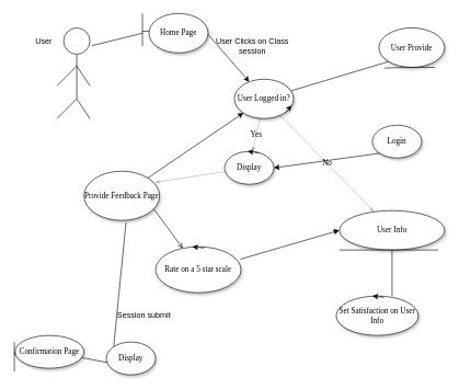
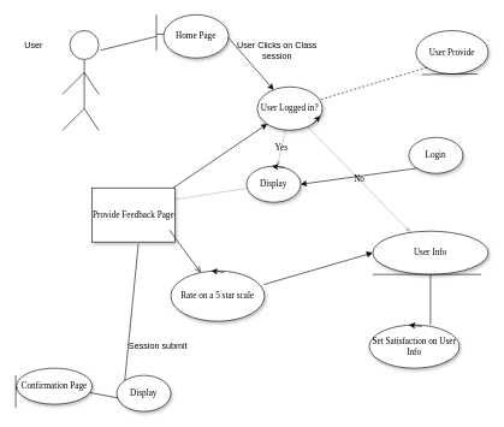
  <mxCell id="0" />
  <mxCell id="1" parent="0" />
  <mxCell id="2" value="Yes" style="edgeStyle=none;rounded=1;html=1;labelBackgroundColor=none;startArrow=none;startFill=0;startSize=5;endArrow=classicThin;endFill=1;endSize=5;jettySize=auto;orthogonalLoop=1;strokeColor=#B3B3B3;strokeWidth=1;fontFamily=Verdana;fontSize=12" parent="1" source="4" target="9" edge="1"><mxGeometry relative="1" as="geometry" /></mxCell>
  <mxCell id="3" value="No" style="edgeStyle=none;rounded=1;html=1;labelBackgroundColor=none;startArrow=none;startFill=0;startSize=5;endArrow=classicThin;endFill=1;endSize=5;jettySize=auto;orthogonalLoop=1;strokeColor=#B3B3B3;strokeWidth=1;fontFamily=Verdana;fontSize=12;" parent="1" source="4" target="6" edge="1"><mxGeometry relative="1" as="geometry" /></mxCell>
  <mxCell id="4" value="User Logged in?" style="ellipse;whiteSpace=wrap;html=1;rounded=0;shadow=1;comic=0;labelBackgroundColor=none;strokeWidth=1;fontFamily=Verdana;fontSize=12;align=center;" parent="1" vertex="1"><mxGeometry x="356" y="120" width="90" height="60" as="geometry" /></mxCell>
  <mxCell id="5" value="&lt;span&gt;Login&lt;/span&gt;" style="ellipse;whiteSpace=wrap;html=1;rounded=0;shadow=1;comic=0;labelBackgroundColor=none;strokeWidth=1;fontFamily=Verdana;fontSize=12;align=center;" parent="1" vertex="1"><mxGeometry x="566" y="190" width="75" height="50" as="geometry" /></mxCell>
  <mxCell id="6" value="User Info" style="ellipse;whiteSpace=wrap;html=1;rounded=0;shadow=1;comic=0;labelBackgroundColor=none;strokeWidth=1;fontFamily=Verdana;fontSize=12;align=center;" parent="1" vertex="1"><mxGeometry x="516" y="320" width="160" height="60" as="geometry" /></mxCell>
  <mxCell id="7" value="Rate on a 5 star scale" style="ellipse;whiteSpace=wrap;html=1;rounded=0;shadow=1;comic=0;labelBackgroundColor=none;strokeWidth=1;fontFamily=Verdana;fontSize=12;align=center;" parent="1" vertex="1"><mxGeometry x="236" y="375" width="130" height="70" as="geometry" /></mxCell>
  <mxCell id="8" value="" style="edgeStyle=none;rounded=1;html=1;labelBackgroundColor=none;startArrow=none;startFill=0;startSize=5;endArrow=classicThin;endFill=1;endSize=5;jettySize=auto;orthogonalLoop=1;strokeColor=#B3B3B3;strokeWidth=1;fontFamily=Verdana;fontSize=12;entryX=0.939;entryY=0.227;entryDx=0;entryDy=0;entryPerimeter=0;" parent="1" source="9" target="10" edge="1"><mxGeometry relative="1" as="geometry"><mxPoint x="252.995" y="278.97" as="targetPoint" /></mxGeometry></mxCell>
  <mxCell id="9" value="Display" style="ellipse;whiteSpace=wrap;html=1;rounded=0;shadow=1;comic=0;labelBackgroundColor=none;strokeWidth=1;fontFamily=Verdana;fontSize=12;align=center;" parent="1" vertex="1"><mxGeometry x="341" y="230" width="75" height="50" as="geometry" /></mxCell>
- <mxCell id="10" value="Provide Feedback Page" style="ellipse;whiteSpace=wrap;html=1;rounded=0;shadow=1;comic=0;labelBackgroundColor=none;strokeWidth=1;fontFamily=Verdana;fontSize=12;align=center;" parent="1" vertex="1"><mxGeometry x="126.96" y="260" width="115" height="75" as="geometry" /></mxCell>
+ <mxCell id="10" value="Provide Feedback Page" style="whiteSpace=wrap;html=1;shadow=1;comic=0;labelBackgroundColor=none;strokeWidth=1;fontFamily=Verdana;fontSize=12;align=center;rounded=0;" parent="1" vertex="1"><mxGeometry x="126.96" y="260" width="115" height="75" as="geometry" /></mxCell>
  <mxCell id="11" value="" style="endArrow=none;html=1;strokeColor=#000000;" parent="1" edge="1"><mxGeometry width="50" height="50" relative="1" as="geometry"><mxPoint x="116" y="150" as="sourcePoint" /><mxPoint x="116" y="82" as="targetPoint" /></mxGeometry></mxCell>
  <mxCell id="12" value="" style="ellipse;whiteSpace=wrap;html=1;aspect=fixed;" parent="1" vertex="1"><mxGeometry x="96" y="42" width="40" height="40" as="geometry" /></mxCell>
  <mxCell id="13" value="" style="endArrow=none;html=1;strokeColor=#000000;" parent="1" edge="1"><mxGeometry width="50" height="50" relative="1" as="geometry"><mxPoint x="86" y="180" as="sourcePoint" /><mxPoint x="116" y="150" as="targetPoint" /><Array as="points" /></mxGeometry></mxCell>
  <mxCell id="14" value="" style="endArrow=none;html=1;strokeColor=#000000;" parent="1" edge="1"><mxGeometry width="50" height="50" relative="1" as="geometry"><mxPoint x="136" y="180" as="sourcePoint" /><mxPoint x="116" y="150" as="targetPoint" /><Array as="points" /></mxGeometry></mxCell>
  <mxCell id="15" value="" style="endArrow=none;html=1;strokeColor=#000000;" parent="1" edge="1"><mxGeometry width="50" height="50" relative="1" as="geometry"><mxPoint x="136" y="130" as="sourcePoint" /><mxPoint x="116" y="100" as="targetPoint" /><Array as="points" /></mxGeometry></mxCell>
  <mxCell id="16" value="" style="endArrow=none;html=1;strokeColor=#000000;" parent="1" edge="1"><mxGeometry width="50" height="50" relative="1" as="geometry"><mxPoint x="86" y="130" as="sourcePoint" /><mxPoint x="116" y="100" as="targetPoint" /><Array as="points" /></mxGeometry></mxCell>
- <mxCell id="17" value="User" style="text;html=1;strokeColor=none;fillColor=none;align=center;verticalAlign=middle;whiteSpace=wrap;rounded=0;" parent="1" vertex="1"><mxGeometry x="46" y="52" width="40" height="20" as="geometry" /></mxCell>
+ <mxCell id="17" value="User" style="text;html=1;strokeColor=none;fillColor=none;align=center;verticalAlign=middle;whiteSpace=wrap;rounded=0;" parent="1" vertex="1"><mxGeometry x="26" y="52" width="40" height="20" as="geometry" /></mxCell>
  <mxCell id="18" value="" style="endArrow=none;html=1;strokeColor=#000000;exitX=1.075;exitY=0.675;exitDx=0;exitDy=0;exitPerimeter=0;" parent="1" source="12" edge="1"><mxGeometry width="50" height="50" relative="1" as="geometry"><mxPoint x="146" y="32" as="sourcePoint" /><mxPoint x="216" y="50" as="targetPoint" /></mxGeometry></mxCell>
  <mxCell id="19" value="" style="endArrow=none;html=1;strokeColor=#000000;" parent="1" edge="1"><mxGeometry width="50" height="50" relative="1" as="geometry"><mxPoint x="216" y="70" as="sourcePoint" /><mxPoint x="216" y="20" as="targetPoint" /></mxGeometry></mxCell>
  <mxCell id="20" value="" style="endArrow=none;html=1;strokeColor=#000000;" parent="1" edge="1"><mxGeometry width="50" height="50" relative="1" as="geometry"><mxPoint x="216" y="47" as="sourcePoint" /><mxPoint x="226" y="47" as="targetPoint" /></mxGeometry></mxCell>
  <mxCell id="21" value="Home Page" style="ellipse;whiteSpace=wrap;html=1;rounded=0;shadow=1;comic=0;labelBackgroundColor=none;strokeWidth=1;fontFamily=Verdana;fontSize=12;align=center;" parent="1" vertex="1"><mxGeometry x="226" y="20" width="90" height="60" as="geometry" /></mxCell>
  <mxCell id="22" value="" style="endArrow=classic;html=1;strokeColor=#000000;" parent="1" target="4" edge="1"><mxGeometry width="50" height="50" relative="1" as="geometry"><mxPoint x="316" y="52" as="sourcePoint" /><mxPoint x="426" y="50" as="targetPoint" /></mxGeometry></mxCell>
  <mxCell id="23" value="User Provide" style="ellipse;whiteSpace=wrap;html=1;rounded=0;shadow=1;comic=0;labelBackgroundColor=none;strokeWidth=1;fontFamily=Verdana;fontSize=12;align=center;" parent="1" vertex="1"><mxGeometry x="576" y="42" width="100" height="60" as="geometry" /></mxCell>
  <mxCell id="24" value="" style="endArrow=none;html=1;strokeColor=#000000;entryX=1;entryY=1;entryDx=0;entryDy=0;exitX=0.08;exitY=0.867;exitDx=0;exitDy=0;exitPerimeter=0;" parent="1" edge="1"><mxGeometry width="50" height="50" relative="1" as="geometry"><mxPoint x="584" y="103.02" as="sourcePoint" /><mxPoint x="661.355" y="102.213" as="targetPoint" /><Array as="points"><mxPoint x="626" y="102" /></Array></mxGeometry></mxCell>
- <mxCell id="25" value="" style="endArrow=none;html=1;strokeColor=#000000;exitX=0;exitY=1;exitDx=0;exitDy=0;" parent="1" source="23" target="4" edge="1"><mxGeometry width="50" height="50" relative="1" as="geometry"><mxPoint x="466" y="92" as="sourcePoint" /><mxPoint x="306" y="70" as="targetPoint" /></mxGeometry></mxCell>
+ <mxCell id="25" value="" style="endArrow=none;html=1;strokeColor=#000000;exitX=0;exitY=1;exitDx=0;exitDy=0;dashed=1;" parent="1" source="23" target="4" edge="1"><mxGeometry width="50" height="50" relative="1" as="geometry"><mxPoint x="466" y="92" as="sourcePoint" /><mxPoint x="306" y="70" as="targetPoint" /></mxGeometry></mxCell>
  <mxCell id="26" value="" style="endArrow=classic;html=1;strokeColor=#000000;entryX=0.967;entryY=0.667;entryDx=0;entryDy=0;entryPerimeter=0;exitX=1;exitY=1;exitDx=0;exitDy=0;" parent="1" source="4" target="4" edge="1"><mxGeometry width="50" height="50" relative="1" as="geometry"><mxPoint x="398.5" y="140" as="sourcePoint" /><mxPoint x="382.5" y="136.98" as="targetPoint" /></mxGeometry></mxCell>
  <mxCell id="27" value="" style="endArrow=classic;html=1;strokeColor=#000000;exitX=0.707;exitY=0.04;exitDx=0;exitDy=0;exitPerimeter=0;" parent="1" source="9" edge="1"><mxGeometry width="50" height="50" relative="1" as="geometry"><mxPoint x="379" y="230" as="sourcePoint" /><mxPoint x="376" y="230" as="targetPoint" /></mxGeometry></mxCell>
  <mxCell id="28" value="" style="endArrow=classic;html=1;strokeColor=#000000;entryX=1;entryY=0.5;entryDx=0;entryDy=0;exitX=0;exitY=1;exitDx=0;exitDy=0;" parent="1" source="5" target="9" edge="1"><mxGeometry width="50" height="50" relative="1" as="geometry"><mxPoint x="506" y="260" as="sourcePoint" /><mxPoint x="556" y="210" as="targetPoint" /></mxGeometry></mxCell>
  <mxCell id="29" value="" style="endArrow=open;html=1;strokeColor=#000000;exitX=0.931;exitY=0.78;exitDx=0;exitDy=0;exitPerimeter=0;" parent="1" source="10" target="7" edge="1"><mxGeometry width="50" height="50" relative="1" as="geometry"><mxPoint x="296" y="330" as="sourcePoint" /><mxPoint x="346" y="280" as="targetPoint" /></mxGeometry></mxCell>
  <mxCell id="30" style="edgeStyle=orthogonalEdgeStyle;rounded=0;orthogonalLoop=1;jettySize=auto;html=1;exitX=0.5;exitY=1;exitDx=0;exitDy=0;strokeColor=#000000;" parent="1" edge="1"><mxGeometry relative="1" as="geometry"><mxPoint x="323.5" y="525" as="sourcePoint" /><mxPoint x="323.5" y="525" as="targetPoint" /></mxGeometry></mxCell>
  <mxCell id="31" value="" style="endArrow=classic;html=1;strokeColor=#000000;exitX=0.707;exitY=0.04;exitDx=0;exitDy=0;exitPerimeter=0;" parent="1" edge="1"><mxGeometry width="50" height="50" relative="1" as="geometry"><mxPoint x="310.015" y="377" as="sourcePoint" /><mxPoint x="291.99" y="375" as="targetPoint" /></mxGeometry></mxCell>
  <mxCell id="32" value="User Clicks on Class session" style="text;html=1;strokeColor=none;fillColor=none;align=center;verticalAlign=middle;whiteSpace=wrap;rounded=0;" parent="1" vertex="1"><mxGeometry x="321" y="60" width="125" height="20" as="geometry" /></mxCell>
  <mxCell id="33" value="" style="endArrow=none;html=1;strokeColor=#000000;" parent="1" edge="1"><mxGeometry width="50" height="50" relative="1" as="geometry"><mxPoint x="516" y="380" as="sourcePoint" /><mxPoint x="666" y="380" as="targetPoint" /><Array as="points"><mxPoint x="598" y="380" /></Array></mxGeometry></mxCell>
  <mxCell id="34" value="" style="endArrow=block;html=1;strokeColor=#000000;entryX=0;entryY=0.5;entryDx=0;entryDy=0;exitX=0.992;exitY=0.271;exitDx=0;exitDy=0;exitPerimeter=0;" parent="1" source="7" target="6" edge="1"><mxGeometry width="50" height="50" relative="1" as="geometry"><mxPoint x="416" y="340" as="sourcePoint" /><mxPoint x="466" y="290" as="targetPoint" /></mxGeometry></mxCell>
  <mxCell id="35" value="" style="endArrow=none;html=1;strokeColor=#000000;" parent="1" edge="1"><mxGeometry width="50" height="50" relative="1" as="geometry"><mxPoint x="596" y="450" as="sourcePoint" /><mxPoint x="596" y="380" as="targetPoint" /></mxGeometry></mxCell>
  <mxCell id="36" value="Set Satisfaction on User Info" style="ellipse;whiteSpace=wrap;html=1;rounded=0;shadow=1;comic=0;labelBackgroundColor=none;strokeWidth=1;fontFamily=Verdana;fontSize=12;align=center;" parent="1" vertex="1"><mxGeometry x="511" y="450" width="125" height="60" as="geometry" /></mxCell>
  <mxCell id="37" value="" style="endArrow=classic;html=1;strokeColor=#000000;exitX=0.707;exitY=0.04;exitDx=0;exitDy=0;exitPerimeter=0;" parent="1" edge="1"><mxGeometry width="50" height="50" relative="1" as="geometry"><mxPoint x="584.025" y="452" as="sourcePoint" /><mxPoint x="566" y="450" as="targetPoint" /></mxGeometry></mxCell>
  <mxCell id="38" value="Confirmation Page" style="ellipse;whiteSpace=wrap;html=1;rounded=0;shadow=1;comic=0;labelBackgroundColor=none;strokeWidth=1;fontFamily=Verdana;fontSize=12;align=center;" parent="1" vertex="1"><mxGeometry x="21.96" y="510" width="105" height="50" as="geometry" /></mxCell>
  <mxCell id="39" value="" style="endArrow=none;html=1;strokeColor=#000000;" parent="1" edge="1"><mxGeometry width="50" height="50" relative="1" as="geometry"><mxPoint x="20.96" y="565" as="sourcePoint" /><mxPoint x="20.96" y="520" as="targetPoint" /></mxGeometry></mxCell>
  <mxCell id="40" value="" style="endArrow=none;html=1;strokeColor=#000000;entryX=0;entryY=0.5;entryDx=0;entryDy=0;" parent="1" target="38" edge="1"><mxGeometry width="50" height="50" relative="1" as="geometry"><mxPoint x="22" y="540" as="sourcePoint" /><mxPoint x="111" y="655" as="targetPoint" /></mxGeometry></mxCell>
  <mxCell id="41" style="edgeStyle=orthogonalEdgeStyle;rounded=0;orthogonalLoop=1;jettySize=auto;html=1;exitX=0.5;exitY=1;exitDx=0;exitDy=0;strokeColor=#000000;" parent="1" source="38" target="38" edge="1"><mxGeometry relative="1" as="geometry" /></mxCell>
  <mxCell id="42" value="" style="endArrow=none;html=1;strokeColor=#000000;entryX=1;entryY=1;entryDx=0;entryDy=0;" parent="1" source="38" target="43" edge="1"><mxGeometry width="50" height="50" relative="1" as="geometry"><mxPoint x="221" y="674" as="sourcePoint" /><mxPoint x="137.975" y="653" as="targetPoint" /></mxGeometry></mxCell>
  <mxCell id="43" value="Display" style="ellipse;whiteSpace=wrap;html=1;rounded=0;shadow=1;comic=0;labelBackgroundColor=none;strokeWidth=1;fontFamily=Verdana;fontSize=12;align=center;" parent="1" vertex="1"><mxGeometry x="161" y="520" width="75" height="50" as="geometry" /></mxCell>
  <mxCell id="44" value="" style="endArrow=none;html=1;strokeColor=#000000;entryX=0.557;entryY=1.04;entryDx=0;entryDy=0;entryPerimeter=0;exitX=0;exitY=0;exitDx=0;exitDy=0;" parent="1" edge="1" target="10" source="43"><mxGeometry width="50" height="50" relative="1" as="geometry"><mxPoint x="156.96" y="614.5" as="sourcePoint" /><mxPoint x="96" y="537.5" as="targetPoint" /></mxGeometry></mxCell>
  <mxCell id="45" value="" style="endArrow=classic;html=1;" parent="1" target="4" edge="1" source="10"><mxGeometry width="50" height="50" relative="1" as="geometry"><mxPoint x="76" y="537.5" as="sourcePoint" /><mxPoint x="126" y="487.5" as="targetPoint" /></mxGeometry></mxCell>
  <mxCell id="46" value="Session submit" style="text;html=1;strokeColor=none;fillColor=none;align=center;verticalAlign=middle;whiteSpace=wrap;rounded=0;" parent="1" vertex="1"><mxGeometry x="156" y="470" width="125" height="20" as="geometry" /></mxCell>
